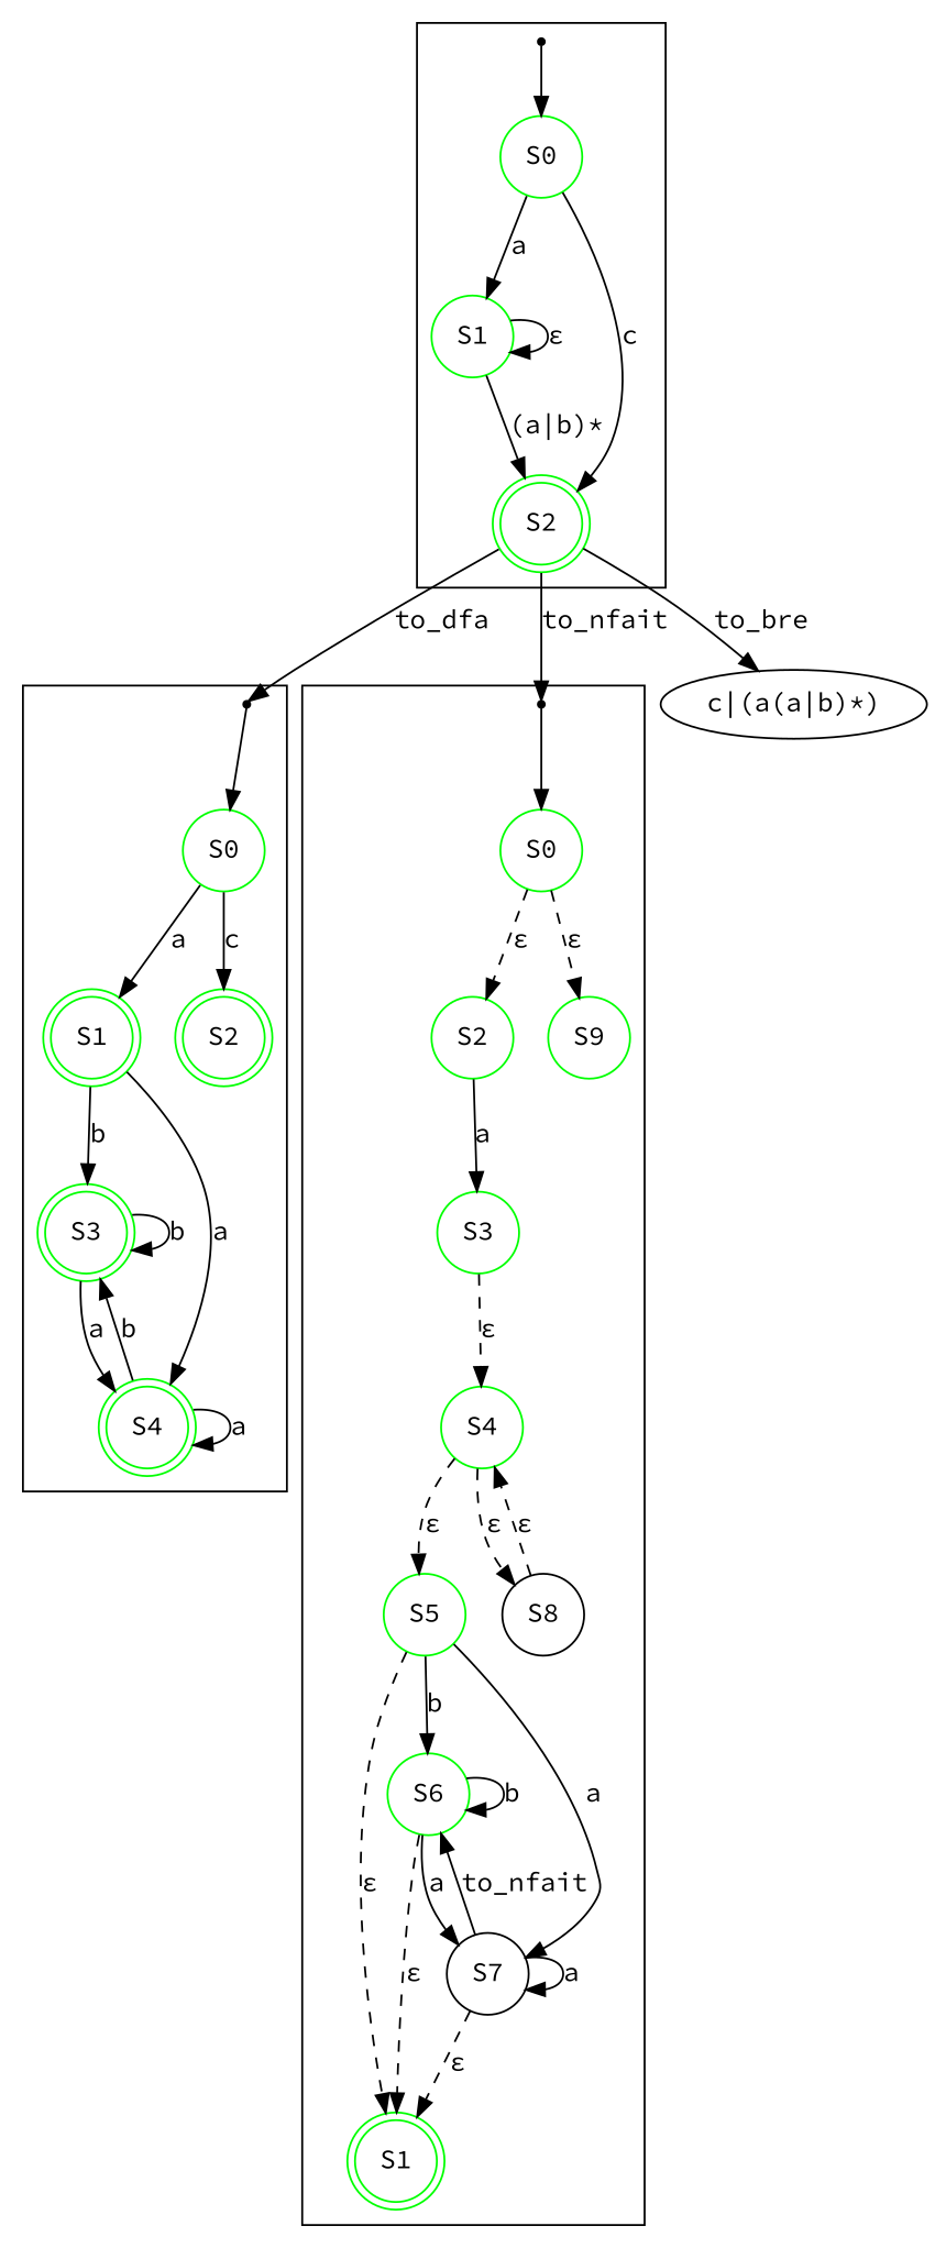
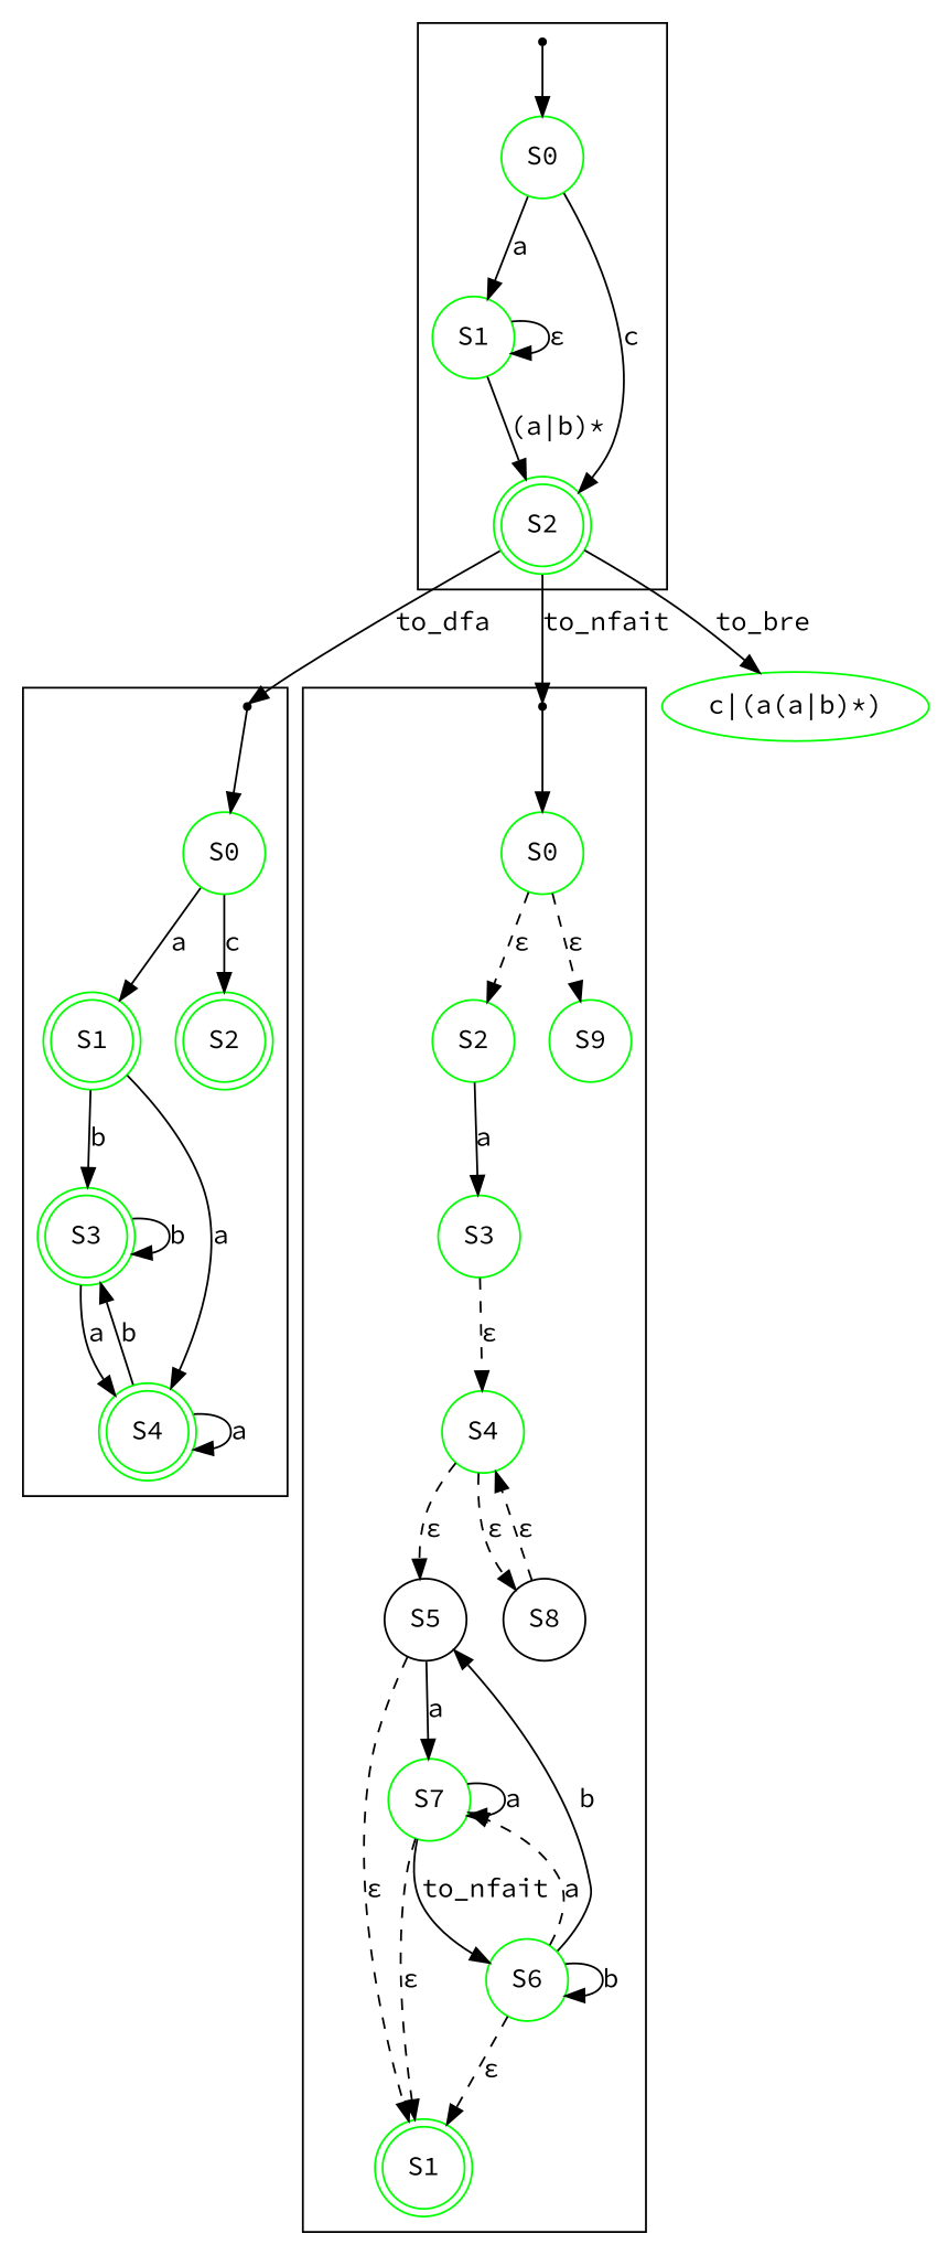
  digraph {
    compound=true
    fontname="Source Code Pro"
    node [color=green fontname="Source Code Pro" shape=circle]
    edge [fontname="Source Code Pro"]
    n1 [label=S0]
    n2 [label=S1]
    n3 [label=S2 shape=doublecircle]
    origI0 [shape=point color=""]
    n5 [label=S0]
    n6 [label=S1 shape=doublecircle]
    n7 [label=S2 shape=doublecircle]
    dfaI0 [shape=point color=""]
    n9 [label=S3 shape=doublecircle]
    n10 [label=S4 shape=doublecircle]
    n11 [label=S0]
    n12 [label=S2]
    n13 [label=S9]
    nfaitI0 [shape=point color=""]
    n15 [label=S1 shape=doublecircle]
    n16 [label=S3]
    n17 [label=S4]
-   n18 [label=S5]
+   n18 [color=black label=S5]
    n19 [color=black label=S8]
    n20 [label=S6]
-   n21 [color=black label=S7]
-   n22 [label="c|(a(a|b)*)" color="" shape=""]
+   n21 [label=S7]
+   n22 [label="c|(a(a|b)*)" shape=""]
    subgraph cluster_1 {
      n1
      n2
      n3
      origI0
    }
    subgraph cluster_2 {
      n5
      n6
      n7
      dfaI0
      n9
      n10
    }
    subgraph cluster_3 {
      n11
      n12
      n13
      nfaitI0
      n15
      n16
      n17
      n18
      n19
      n20
      n21
    }
    n1 -> n2 [label=a]
    n1 -> n3 [label=c]
    n2 -> n2 [label="&#x3B5;"]
    n2 -> n3 [label="(a|b)*"]
    n3 -> dfaI0 [label=to_dfa]
    n3 -> nfaitI0 [label=to_nfait]
    n3 -> n22 [label=to_bre]
    origI0 -> n1
    n5 -> n6 [label=a]
    n5 -> n7 [label=c]
    n6 -> n9 [label=b]
    n6 -> n10 [label=a]
    dfaI0 -> n5
    n9 -> n9 [label=b]
    n9 -> n10 [label=a]
    n10 -> n9 [label=b]
    n10 -> n10 [label=a]
    n11 -> n12 [label="&#x3B5;" style=dashed]
    n11 -> n13 [label="&#x3B5;" style=dashed]
    n12 -> n16 [label=a]
    nfaitI0 -> n11
    n16 -> n17 [label="&#x3B5;" style=dashed]
    n17 -> n18 [label="&#x3B5;" style=dashed]
    n17 -> n19 [label="&#x3B5;" style=dashed]
    n18 -> n15 [label="&#x3B5;" style=dashed]
-   n18 -> n20 [label=b]
+   n20 -> n18 [label=b]
    n18 -> n21 [label=a]
    n19 -> n17 [label="&#x3B5;" style=dashed]
    n20 -> n15 [label="&#x3B5;" style=dashed]
    n20 -> n20 [label=b]
-   n20 -> n21 [label=a]
+   n20 -> n21 [label=a style=dashed]
    n21 -> n15 [label="&#x3B5;" style=dashed]
    n21 -> n20 [label=to_nfait]
    n21 -> n21 [label=a]
  }
